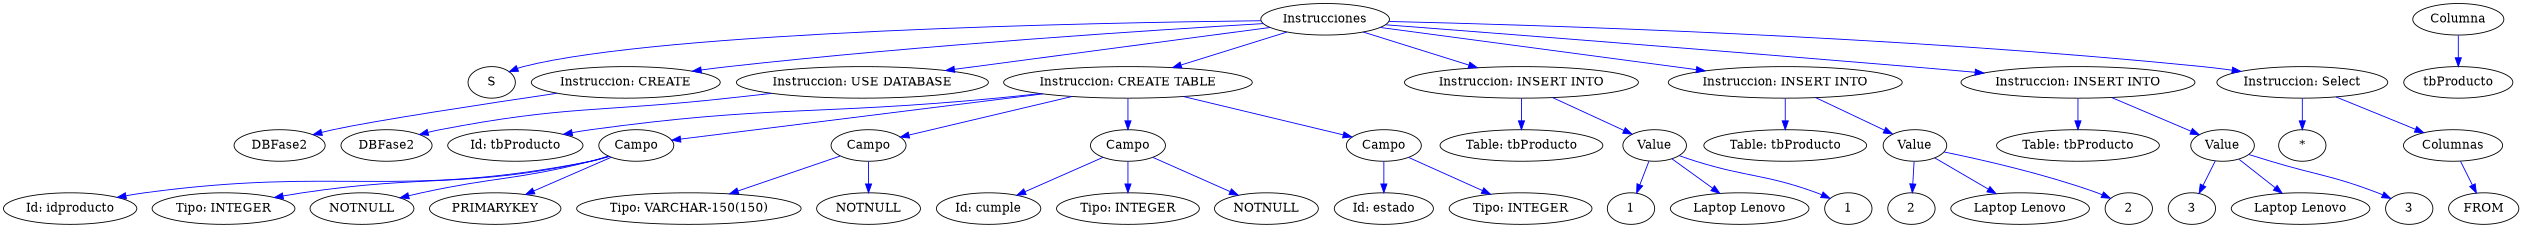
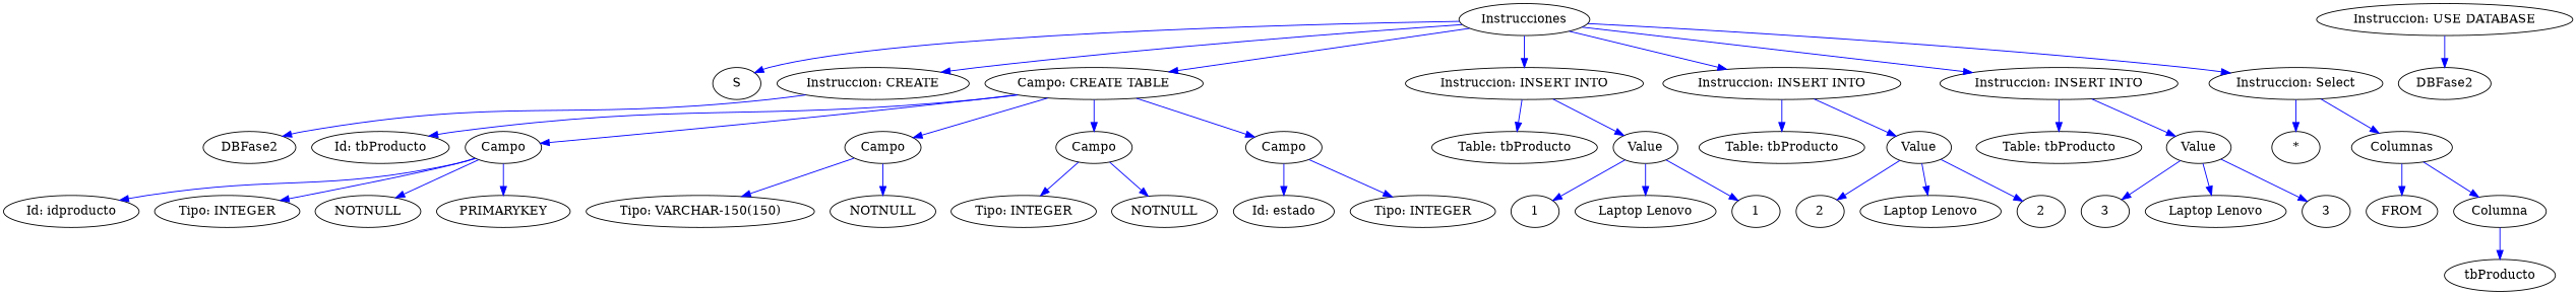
  digraph {
    rankdir=TB
    edge [color=blue]
    n1 [label=S]
    n2 [label=Instrucciones]
    n3 [label="Instruccion: CREATE"]
    n4 [label="Instruccion: USE DATABASE"]
-   n5 [label="Instruccion: CREATE TABLE"]
+   n5 [label="Campo: CREATE TABLE"]
    n6 [label="Instruccion: INSERT INTO"]
    n7 [label="Instruccion: INSERT INTO"]
    n8 [label="Instruccion: INSERT INTO"]
    n9 [label="Instruccion: Select"]
    n10 [label=DBFase2]
    n11 [label=DBFase2]
    n12 [label="Id: tbProducto"]
    n13 [label=Campo]
    n14 [label=Campo]
    n15 [label=Campo]
    n16 [label=Campo]
    n17 [label="Table: tbProducto"]
    n18 [label=Value]
    n19 [label="Table: tbProducto"]
    n20 [label=Value]
    n21 [label="Table: tbProducto"]
    n22 [label=Value]
    n23 [label="*"]
    n24 [label=Columnas]
    n25 [label="Id: idproducto"]
    n26 [label="Tipo: INTEGER"]
    n27 [label=NOTNULL]
    n28 [label=PRIMARYKEY]
    n29 [label="Tipo: VARCHAR-150(150)"]
    n30 [label=NOTNULL]
-   n31 [label="Id: cumple"]
    n32 [label="Tipo: INTEGER"]
    n33 [label=NOTNULL]
    n34 [label="Id: estado"]
    n35 [label="Tipo: INTEGER"]
    n36 [label=1]
    n37 [label="Laptop Lenovo"]
    n38 [label=1]
    n39 [label=2]
    n40 [label="Laptop Lenovo"]
    n41 [label=2]
    n42 [label=3]
    n43 [label="Laptop Lenovo"]
    n44 [label=3]
    n45 [label=FROM]
    n46 [label=Columna]
    n47 [label=tbProducto]
    n2 -> n1
    n2 -> n3
-   n2 -> n4
    n2 -> n5
    n2 -> n6
    n2 -> n7
    n2 -> n8
    n2 -> n9
    n3 -> n10
    n4 -> n11
    n5 -> n12
    n5 -> n13
    n5 -> n14
    n5 -> n15
    n5 -> n16
    n6 -> n17
    n6 -> n18
    n7 -> n19
    n7 -> n20
    n8 -> n21
    n8 -> n22
    n9 -> n23
    n9 -> n24
    n13 -> n25
    n13 -> n26
    n13 -> n27
    n13 -> n28
    n14 -> n29
    n14 -> n30
-   n15 -> n31
    n15 -> n32
    n15 -> n33
    n16 -> n34
    n16 -> n35
    n18 -> n36
    n18 -> n37
    n18 -> n38
    n20 -> n39
    n20 -> n40
    n20 -> n41
    n22 -> n42
    n22 -> n43
    n22 -> n44
    n24 -> n45
+   n24 -> n46
    n46 -> n47
  }
